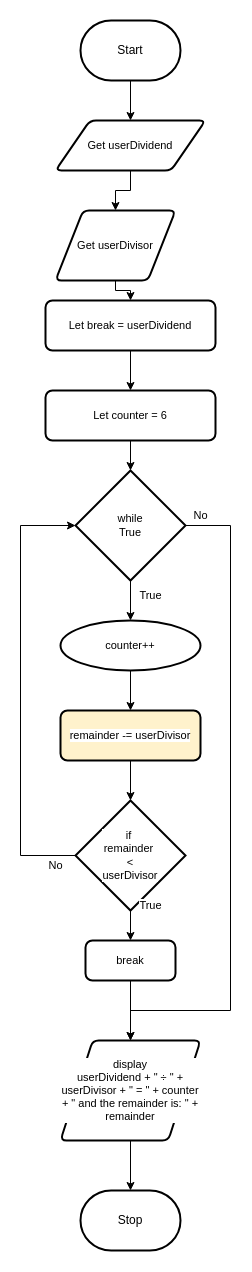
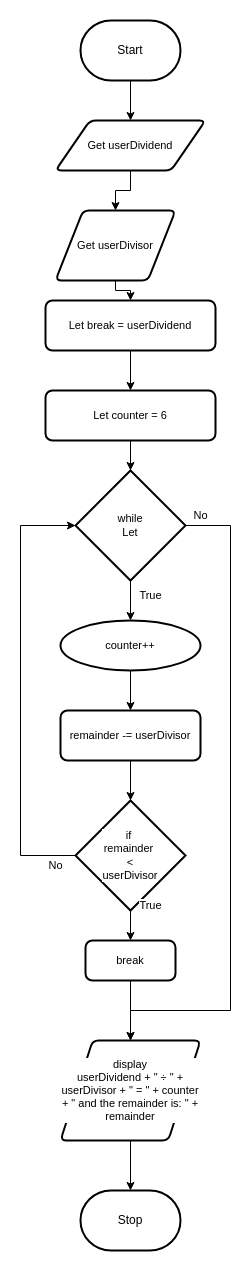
  <mxCell id="0" />
  <mxCell id="1" parent="0" />
  <mxCell id="2" style="edgeStyle=orthogonalEdgeStyle;shape=connector;rounded=0;html=1;exitX=0.5;exitY=1;exitDx=0;exitDy=0;exitPerimeter=0;entryX=0.5;entryY=0;entryDx=0;entryDy=0;strokeColor=default;align=center;verticalAlign=middle;fontFamily=Helvetica;fontSize=11;fontColor=default;labelBackgroundColor=default;endArrow=classic;" parent="1" source="3" target="5" edge="1"><mxGeometry relative="1" as="geometry" /></mxCell>
  <mxCell id="3" value="Start" style="strokeWidth=2;html=1;shape=mxgraph.flowchart.terminator;whiteSpace=wrap;" parent="1" vertex="1"><mxGeometry x="80" y="20" width="100" height="60" as="geometry" /></mxCell>
  <mxCell id="4" style="edgeStyle=orthogonalEdgeStyle;shape=connector;rounded=0;html=1;exitX=0.5;exitY=1;exitDx=0;exitDy=0;entryX=0.5;entryY=0;entryDx=0;entryDy=0;strokeColor=default;align=center;verticalAlign=middle;fontFamily=Helvetica;fontSize=11;fontColor=default;labelBackgroundColor=default;endArrow=classic;" parent="1" source="5" target="7" edge="1"><mxGeometry relative="1" as="geometry" /></mxCell>
  <mxCell id="5" value="Get userDividend" style="shape=parallelogram;html=1;strokeWidth=2;perimeter=parallelogramPerimeter;whiteSpace=wrap;rounded=1;arcSize=12;size=0.23;fontFamily=Helvetica;fontSize=11;fontColor=default;labelBackgroundColor=default;" parent="1" vertex="1"><mxGeometry x="55" y="120" width="150" height="50" as="geometry" /></mxCell>
  <mxCell id="6" style="edgeStyle=orthogonalEdgeStyle;shape=connector;rounded=0;html=1;exitX=0.5;exitY=1;exitDx=0;exitDy=0;entryX=0.5;entryY=0;entryDx=0;entryDy=0;strokeColor=default;align=center;verticalAlign=middle;fontFamily=Helvetica;fontSize=11;fontColor=default;labelBackgroundColor=default;endArrow=classic;" parent="1" source="7" target="28" edge="1"><mxGeometry relative="1" as="geometry" /></mxCell>
  <mxCell id="7" value="Get userDivisor" style="shape=parallelogram;html=1;strokeWidth=2;perimeter=parallelogramPerimeter;whiteSpace=wrap;rounded=1;arcSize=12;size=0.23;fontFamily=Helvetica;fontSize=11;fontColor=default;labelBackgroundColor=default;" parent="1" vertex="1"><mxGeometry x="55" y="210" width="120" height="70" as="geometry" /></mxCell>
  <mxCell id="8" style="edgeStyle=orthogonalEdgeStyle;shape=connector;rounded=0;html=1;exitX=0.5;exitY=1;exitDx=0;exitDy=0;exitPerimeter=0;entryX=0.5;entryY=0;entryDx=0;entryDy=0;strokeColor=default;align=center;verticalAlign=middle;fontFamily=Helvetica;fontSize=11;fontColor=default;labelBackgroundColor=default;endArrow=classic;" parent="1" source="9" target="22" edge="1"><mxGeometry relative="1" as="geometry"><mxPoint x="130" y="600" as="targetPoint" /></mxGeometry></mxCell>
- <mxCell id="9" value="while&lt;div&gt;True&lt;/div&gt;" style="strokeWidth=2;html=1;shape=mxgraph.flowchart.decision;whiteSpace=wrap;fontFamily=Helvetica;fontSize=11;fontColor=default;labelBackgroundColor=default;" parent="1" vertex="1"><mxGeometry x="75" y="470" width="110" height="110" as="geometry" /></mxCell>
+ <mxCell id="9" value="while&lt;div&gt;Let&lt;/div&gt;" style="strokeWidth=2;html=1;shape=mxgraph.flowchart.decision;whiteSpace=wrap;fontFamily=Helvetica;fontSize=11;fontColor=default;labelBackgroundColor=default;" parent="1" vertex="1"><mxGeometry x="75" y="470" width="110" height="110" as="geometry" /></mxCell>
  <mxCell id="10" style="edgeStyle=orthogonalEdgeStyle;shape=connector;rounded=0;html=1;exitX=0.5;exitY=1;exitDx=0;exitDy=0;exitPerimeter=0;entryX=0.5;entryY=0;entryDx=0;entryDy=0;strokeColor=default;align=center;verticalAlign=middle;fontFamily=Helvetica;fontSize=11;fontColor=default;labelBackgroundColor=default;endArrow=classic;" parent="1" source="11" target="14" edge="1"><mxGeometry relative="1" as="geometry" /></mxCell>
  <mxCell id="11" value="if&amp;nbsp;&lt;div&gt;remainder&amp;nbsp;&lt;/div&gt;&lt;div&gt;&amp;lt;&lt;/div&gt;&lt;div&gt;userDivisor&lt;/div&gt;" style="strokeWidth=2;html=1;shape=mxgraph.flowchart.decision;whiteSpace=wrap;fontFamily=Helvetica;fontSize=11;fontColor=default;labelBackgroundColor=default;" parent="1" vertex="1"><mxGeometry x="75" y="800" width="110" height="110" as="geometry" /></mxCell>
  <mxCell id="12" style="edgeStyle=orthogonalEdgeStyle;shape=connector;rounded=0;html=1;exitX=0;exitY=0.5;exitDx=0;exitDy=0;exitPerimeter=0;entryX=0;entryY=0.5;entryDx=0;entryDy=0;entryPerimeter=0;strokeColor=default;align=center;verticalAlign=middle;fontFamily=Helvetica;fontSize=11;fontColor=default;labelBackgroundColor=default;endArrow=classic;" parent="1" source="11" target="9" edge="1"><mxGeometry relative="1" as="geometry"><Array as="points"><mxPoint x="20" y="855" /><mxPoint x="20" y="525" /></Array></mxGeometry></mxCell>
  <mxCell id="13" value="No" style="text;html=1;align=center;verticalAlign=middle;resizable=0;points=[];autosize=1;strokeColor=none;fillColor=none;fontFamily=Helvetica;fontSize=11;fontColor=default;labelBackgroundColor=default;" parent="1" vertex="1"><mxGeometry x="35" y="850" width="40" height="30" as="geometry" /></mxCell>
  <mxCell id="14" value="break" style="rounded=1;whiteSpace=wrap;html=1;absoluteArcSize=1;arcSize=14;strokeWidth=2;fontFamily=Helvetica;fontSize=11;fontColor=default;labelBackgroundColor=default;" parent="1" vertex="1"><mxGeometry x="85" y="940" width="90" height="40" as="geometry" /></mxCell>
  <mxCell id="15" style="edgeStyle=orthogonalEdgeStyle;shape=connector;rounded=0;html=1;exitX=0.5;exitY=1;exitDx=0;exitDy=0;entryX=0.5;entryY=0;entryDx=0;entryDy=0;strokeColor=default;align=center;verticalAlign=middle;fontFamily=Helvetica;fontSize=11;fontColor=default;labelBackgroundColor=default;endArrow=classic;" parent="1" source="14" target="20" edge="1"><mxGeometry relative="1" as="geometry"><mxPoint x="130" y="1020" as="targetPoint" /></mxGeometry></mxCell>
  <mxCell id="16" value="True" style="text;html=1;align=center;verticalAlign=middle;resizable=0;points=[];autosize=1;strokeColor=none;fillColor=none;fontFamily=Helvetica;fontSize=11;fontColor=default;labelBackgroundColor=default;" parent="1" vertex="1"><mxGeometry x="125" y="890" width="50" height="30" as="geometry" /></mxCell>
  <mxCell id="17" style="edgeStyle=orthogonalEdgeStyle;shape=connector;rounded=0;html=1;exitX=1;exitY=0.5;exitDx=0;exitDy=0;exitPerimeter=0;entryX=0.5;entryY=0;entryDx=0;entryDy=0;strokeColor=default;align=center;verticalAlign=middle;fontFamily=Helvetica;fontSize=11;fontColor=default;labelBackgroundColor=default;endArrow=classic;" parent="1" source="9" target="20" edge="1"><mxGeometry relative="1" as="geometry"><mxPoint x="130" y="1020" as="targetPoint" /><Array as="points"><mxPoint x="230" y="525" /><mxPoint x="230" y="1010" /><mxPoint x="130" y="1010" /></Array></mxGeometry></mxCell>
  <mxCell id="18" value="No" style="text;html=1;align=center;verticalAlign=middle;resizable=0;points=[];autosize=1;strokeColor=none;fillColor=none;fontFamily=Helvetica;fontSize=11;fontColor=default;labelBackgroundColor=default;" parent="1" vertex="1"><mxGeometry x="180" y="500" width="40" height="30" as="geometry" /></mxCell>
  <mxCell id="19" value="True" style="text;html=1;align=center;verticalAlign=middle;resizable=0;points=[];autosize=1;strokeColor=none;fillColor=none;fontFamily=Helvetica;fontSize=11;fontColor=default;labelBackgroundColor=default;" parent="1" vertex="1"><mxGeometry x="125" y="580" width="50" height="30" as="geometry" /></mxCell>
  <mxCell id="20" value="display&lt;div&gt;userDividend + &quot; ÷ &quot; + userDivisor + &quot; = &quot; + counter + &quot; and the remainder is: &quot; + remainder&lt;/div&gt;" style="shape=parallelogram;html=1;strokeWidth=2;perimeter=parallelogramPerimeter;whiteSpace=wrap;rounded=1;arcSize=12;size=0.23;fontFamily=Helvetica;fontSize=11;fontColor=default;labelBackgroundColor=default;" parent="1" vertex="1"><mxGeometry x="60" y="1040" width="140" height="100" as="geometry" /></mxCell>
  <mxCell id="21" style="edgeStyle=orthogonalEdgeStyle;shape=connector;rounded=0;html=1;exitX=0.5;exitY=1;exitDx=0;exitDy=0;entryX=0.5;entryY=0;entryDx=0;entryDy=0;strokeColor=default;align=center;verticalAlign=middle;fontFamily=Helvetica;fontSize=11;fontColor=default;labelBackgroundColor=default;endArrow=classic;" parent="1" source="22" target="25" edge="1"><mxGeometry relative="1" as="geometry" /></mxCell>
  <mxCell id="22" value="counter++" style="ellipse;whiteSpace=wrap;html=1;absoluteArcSize=1;arcSize=14;strokeWidth=2;fontFamily=Helvetica;fontSize=11;fontColor=default;labelBackgroundColor=default;" parent="1" vertex="1"><mxGeometry x="60" y="620" width="140" height="50" as="geometry" /></mxCell>
  <mxCell id="23" value="Stop" style="strokeWidth=2;html=1;shape=mxgraph.flowchart.terminator;whiteSpace=wrap;" parent="1" vertex="1"><mxGeometry x="80" y="1190" width="100" height="60" as="geometry" /></mxCell>
  <mxCell id="24" style="edgeStyle=orthogonalEdgeStyle;shape=connector;rounded=0;html=1;exitX=0.5;exitY=1;exitDx=0;exitDy=0;entryX=0.5;entryY=0;entryDx=0;entryDy=0;entryPerimeter=0;strokeColor=default;align=center;verticalAlign=middle;fontFamily=Helvetica;fontSize=11;fontColor=default;labelBackgroundColor=default;endArrow=classic;" parent="1" source="20" target="23" edge="1"><mxGeometry relative="1" as="geometry" /></mxCell>
- <mxCell id="25" value="remainder -= userDivisor" style="rounded=1;whiteSpace=wrap;html=1;absoluteArcSize=1;arcSize=14;strokeWidth=2;fontFamily=Helvetica;fontSize=11;fontColor=default;labelBackgroundColor=default;fillColor=#fff2cc;" parent="1" vertex="1"><mxGeometry x="60" y="710" width="140" height="50" as="geometry" /></mxCell>
+ <mxCell id="25" value="remainder -= userDivisor" style="rounded=1;whiteSpace=wrap;html=1;absoluteArcSize=1;arcSize=14;strokeWidth=2;fontFamily=Helvetica;fontSize=11;fontColor=default;labelBackgroundColor=default;" parent="1" vertex="1"><mxGeometry x="60" y="710" width="140" height="50" as="geometry" /></mxCell>
  <mxCell id="26" style="edgeStyle=orthogonalEdgeStyle;shape=connector;rounded=0;html=1;exitX=0.5;exitY=1;exitDx=0;exitDy=0;entryX=0.5;entryY=0;entryDx=0;entryDy=0;entryPerimeter=0;strokeColor=default;align=center;verticalAlign=middle;fontFamily=Helvetica;fontSize=11;fontColor=default;labelBackgroundColor=default;endArrow=classic;" parent="1" source="25" target="11" edge="1"><mxGeometry relative="1" as="geometry" /></mxCell>
  <mxCell id="27" style="edgeStyle=none;html=1;exitX=0.5;exitY=1;exitDx=0;exitDy=0;entryX=0.5;entryY=0;entryDx=0;entryDy=0;" edge="1" parent="1" source="28" target="29"><mxGeometry relative="1" as="geometry" /></mxCell>
  <mxCell id="28" value="Let break = userDividend" style="rounded=1;whiteSpace=wrap;html=1;absoluteArcSize=1;arcSize=14;strokeWidth=2;fontFamily=Helvetica;fontSize=11;fontColor=default;labelBackgroundColor=default;" parent="1" vertex="1"><mxGeometry x="45" y="300" width="170" height="50" as="geometry" /></mxCell>
  <mxCell id="29" value="Let counter = 6" style="rounded=1;whiteSpace=wrap;html=1;absoluteArcSize=1;arcSize=14;strokeWidth=2;fontFamily=Helvetica;fontSize=11;fontColor=default;labelBackgroundColor=default;" vertex="1" parent="1"><mxGeometry x="45" y="390" width="170" height="50" as="geometry" /></mxCell>
  <mxCell id="30" style="edgeStyle=none;html=1;exitX=0.5;exitY=1;exitDx=0;exitDy=0;entryX=0.5;entryY=0;entryDx=0;entryDy=0;entryPerimeter=0;" edge="1" parent="1" source="29" target="9"><mxGeometry relative="1" as="geometry" /></mxCell>
